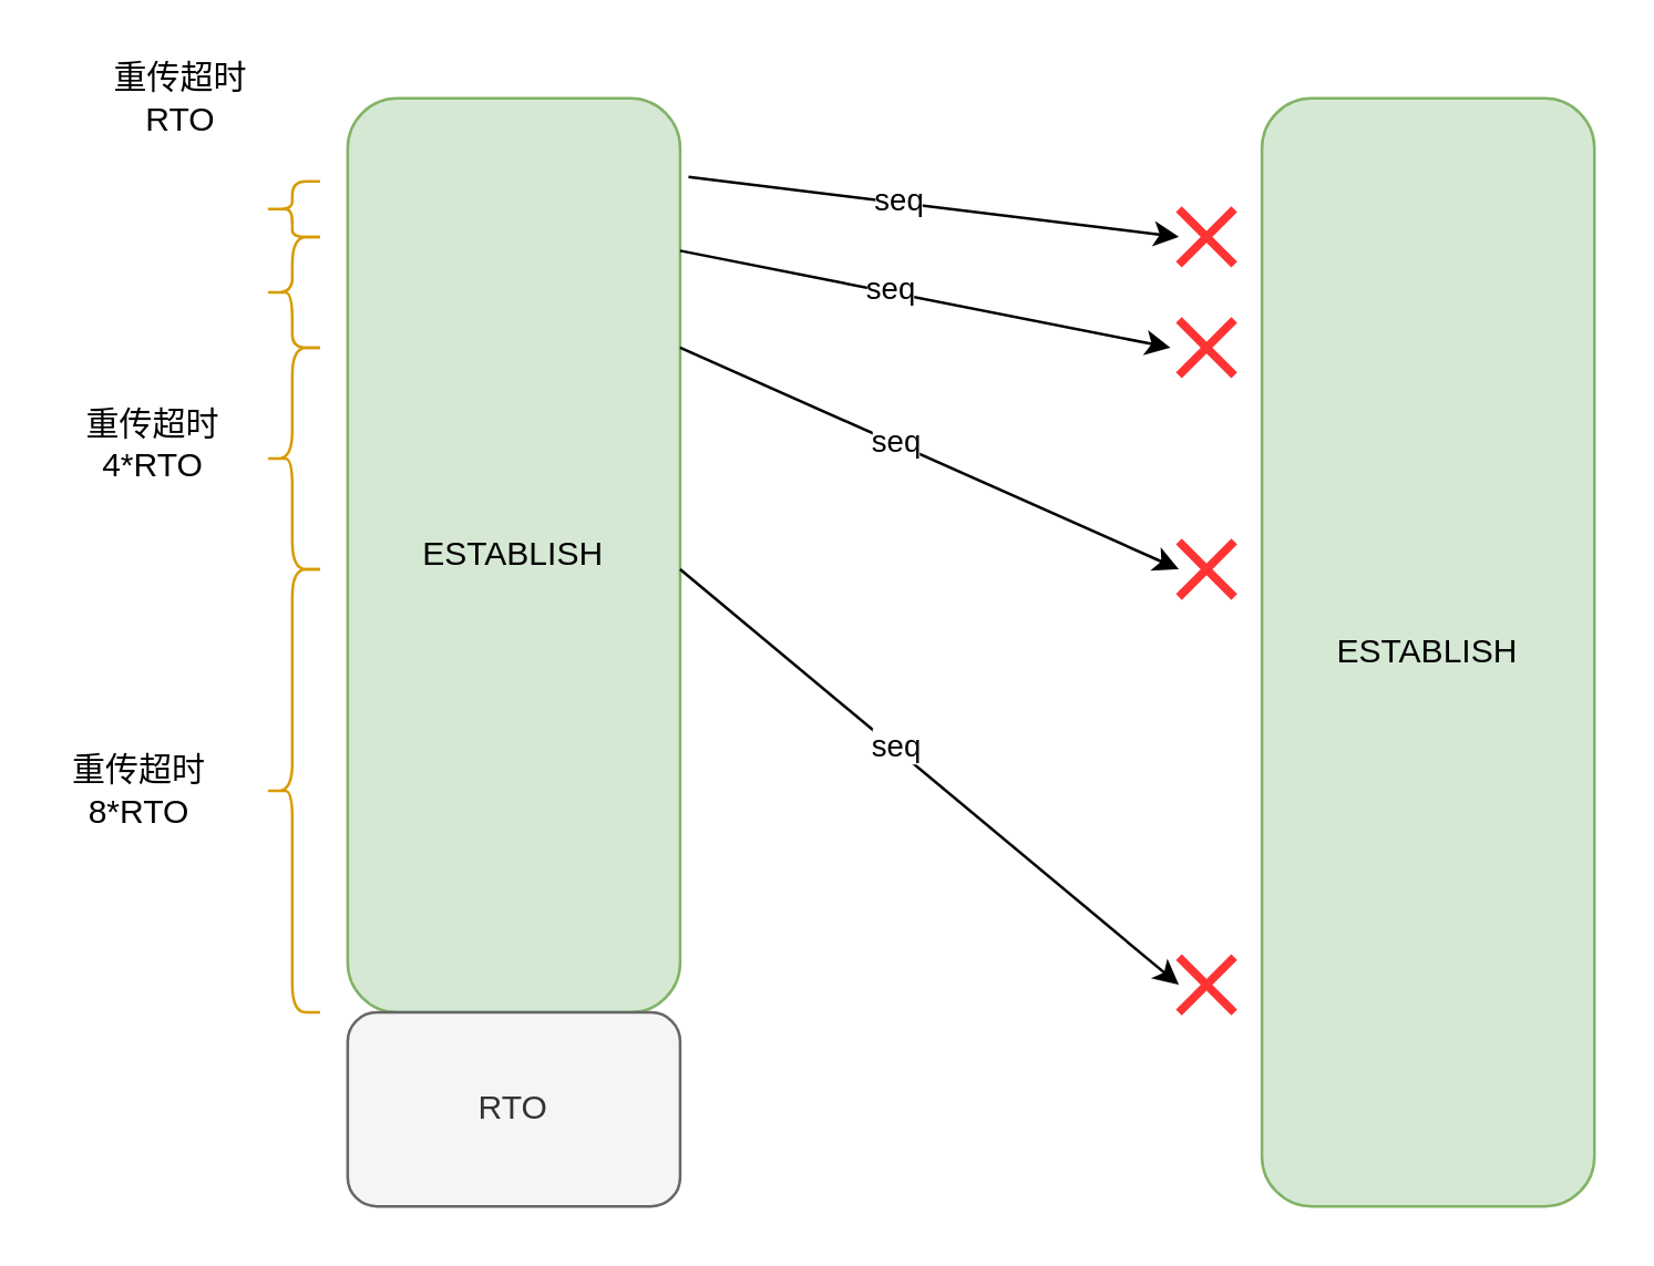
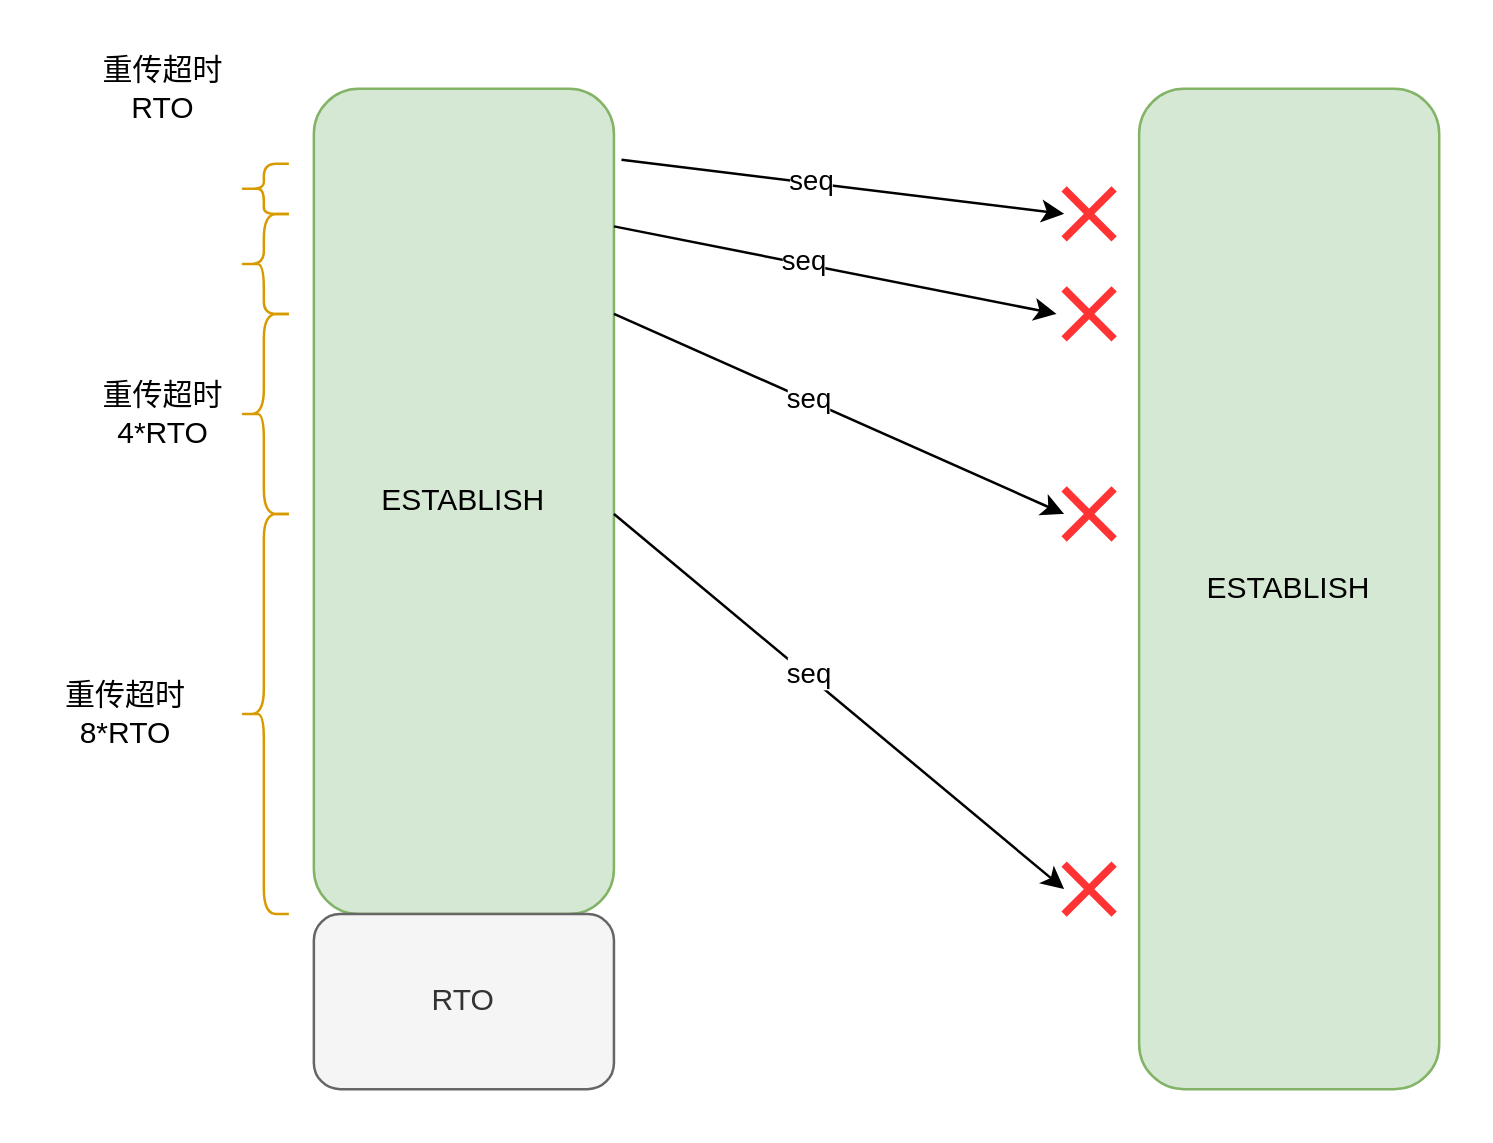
  <mxCell id="0" />
  <mxCell id="1" parent="0" />
  <mxCell id="2" value="ESTABLISH" style="rounded=1;whiteSpace=wrap;html=1;fillColor=#d5e8d4;strokeColor=#82b366;" parent="1" vertex="1"><mxGeometry x="125" y="35" width="120" height="330" as="geometry" /></mxCell>
  <mxCell id="3" value="ESTABLISH" style="rounded=1;whiteSpace=wrap;html=1;fillColor=#d5e8d4;strokeColor=#82b366;" parent="1" vertex="1"><mxGeometry x="455" y="35" width="120" height="400" as="geometry" /></mxCell>
  <mxCell id="4" value="" style="endArrow=classic;html=1;rounded=0;exitX=1.025;exitY=0.086;exitDx=0;exitDy=0;exitPerimeter=0;" edge="1" parent="1" source="2"><mxGeometry width="50" height="50" relative="1" as="geometry"><mxPoint x="315" y="55" as="sourcePoint" /><mxPoint x="425" y="85" as="targetPoint" /></mxGeometry></mxCell>
  <mxCell id="5" value="seq" style="edgeLabel;html=1;align=center;verticalAlign=middle;resizable=0;points=[];" vertex="1" connectable="0" parent="4"><mxGeometry x="-0.143" y="1" relative="1" as="geometry"><mxPoint as="offset" /></mxGeometry></mxCell>
  <mxCell id="6" value="" style="shape=umlDestroy;whiteSpace=wrap;html=1;strokeWidth=3;strokeColor=#FF3333;" vertex="1" parent="1"><mxGeometry x="425" y="75" width="20" height="20" as="geometry" /></mxCell>
  <mxCell id="7" value="" style="shape=curlyBracket;whiteSpace=wrap;html=1;rounded=1;labelPosition=left;verticalLabelPosition=middle;align=right;verticalAlign=middle;strokeColor=#d79b00;fillColor=#ffe6cc;" vertex="1" parent="1"><mxGeometry x="95" y="65" width="20" height="20" as="geometry" /></mxCell>
  <mxCell id="8" value="重传超时&lt;br&gt;RTO" style="text;html=1;strokeColor=none;fillColor=none;align=center;verticalAlign=middle;whiteSpace=wrap;rounded=0;" vertex="1" parent="1"><mxGeometry x="35" y="20" width="60" height="30" as="geometry" /></mxCell>
  <mxCell id="9" value="" style="endArrow=classic;html=1;rounded=0;exitX=1.025;exitY=0.086;exitDx=0;exitDy=0;exitPerimeter=0;" edge="1" parent="1"><mxGeometry width="50" height="50" relative="1" as="geometry"><mxPoint x="245" y="90" as="sourcePoint" /><mxPoint x="422" y="125" as="targetPoint" /></mxGeometry></mxCell>
  <mxCell id="10" value="seq" style="edgeLabel;html=1;align=center;verticalAlign=middle;resizable=0;points=[];" vertex="1" connectable="0" parent="9"><mxGeometry x="-0.143" y="1" relative="1" as="geometry"><mxPoint as="offset" /></mxGeometry></mxCell>
  <mxCell id="11" value="" style="shape=umlDestroy;whiteSpace=wrap;html=1;strokeWidth=3;strokeColor=#FF3333;" vertex="1" parent="1"><mxGeometry x="425" y="115" width="20" height="20" as="geometry" /></mxCell>
  <mxCell id="12" value="" style="shape=curlyBracket;whiteSpace=wrap;html=1;rounded=1;labelPosition=left;verticalLabelPosition=middle;align=right;verticalAlign=middle;strokeColor=#d79b00;fillColor=#ffe6cc;" vertex="1" parent="1"><mxGeometry x="95" y="85" width="20" height="40" as="geometry" /></mxCell>
  <mxCell id="13" value="" style="endArrow=classic;html=1;rounded=0;exitX=1.025;exitY=0.086;exitDx=0;exitDy=0;exitPerimeter=0;" edge="1" parent="1"><mxGeometry width="50" height="50" relative="1" as="geometry"><mxPoint x="245" y="125" as="sourcePoint" /><mxPoint x="425" y="205" as="targetPoint" /></mxGeometry></mxCell>
  <mxCell id="14" value="seq" style="edgeLabel;html=1;align=center;verticalAlign=middle;resizable=0;points=[];" vertex="1" connectable="0" parent="13"><mxGeometry x="-0.143" y="1" relative="1" as="geometry"><mxPoint as="offset" /></mxGeometry></mxCell>
  <mxCell id="15" value="" style="shape=umlDestroy;whiteSpace=wrap;html=1;strokeWidth=3;strokeColor=#FF3333;" vertex="1" parent="1"><mxGeometry x="425" y="195" width="20" height="20" as="geometry" /></mxCell>
  <mxCell id="16" value="" style="shape=curlyBracket;whiteSpace=wrap;html=1;rounded=1;labelPosition=left;verticalLabelPosition=middle;align=right;verticalAlign=middle;strokeColor=#d79b00;fillColor=#ffe6cc;" vertex="1" parent="1"><mxGeometry x="95" y="125" width="20" height="80" as="geometry" /></mxCell>
- <mxCell id="17" value="重传超时&lt;br&gt;4*RTO" style="text;html=1;strokeColor=none;fillColor=none;align=center;verticalAlign=middle;whiteSpace=wrap;rounded=0;" vertex="1" parent="1"><mxGeometry x="25" y="145" width="60" height="30" as="geometry" /></mxCell>
+ <mxCell id="17" value="重传超时&lt;br&gt;4*RTO" style="text;html=1;strokeColor=none;fillColor=none;align=center;verticalAlign=middle;whiteSpace=wrap;rounded=0;" vertex="1" parent="1"><mxGeometry x="35" y="150" width="60" height="30" as="geometry" /></mxCell>
  <mxCell id="18" value="" style="shape=curlyBracket;whiteSpace=wrap;html=1;rounded=1;labelPosition=left;verticalLabelPosition=middle;align=right;verticalAlign=middle;strokeColor=#d79b00;fillColor=#ffe6cc;" vertex="1" parent="1"><mxGeometry x="95" y="205" width="20" height="160" as="geometry" /></mxCell>
  <mxCell id="19" value="" style="endArrow=classic;html=1;rounded=0;exitX=1.025;exitY=0.086;exitDx=0;exitDy=0;exitPerimeter=0;" edge="1" parent="1"><mxGeometry width="50" height="50" relative="1" as="geometry"><mxPoint x="245" y="205" as="sourcePoint" /><mxPoint x="425" y="355" as="targetPoint" /></mxGeometry></mxCell>
  <mxCell id="20" value="seq" style="edgeLabel;html=1;align=center;verticalAlign=middle;resizable=0;points=[];" vertex="1" connectable="0" parent="19"><mxGeometry x="-0.143" y="1" relative="1" as="geometry"><mxPoint as="offset" /></mxGeometry></mxCell>
  <mxCell id="21" value="" style="shape=umlDestroy;whiteSpace=wrap;html=1;strokeWidth=3;strokeColor=#FF3333;" vertex="1" parent="1"><mxGeometry x="425" y="345" width="20" height="20" as="geometry" /></mxCell>
  <mxCell id="22" value="重传超时&lt;br&gt;8*RTO" style="text;html=1;strokeColor=none;fillColor=none;align=center;verticalAlign=middle;whiteSpace=wrap;rounded=0;" vertex="1" parent="1"><mxGeometry x="20" y="270" width="60" height="30" as="geometry" /></mxCell>
  <mxCell id="23" value="RTO" style="rounded=1;whiteSpace=wrap;html=1;fillColor=#f5f5f5;strokeColor=#666666;fontColor=#333333;" vertex="1" parent="1"><mxGeometry x="125" y="365" width="120" height="70" as="geometry" /></mxCell>
